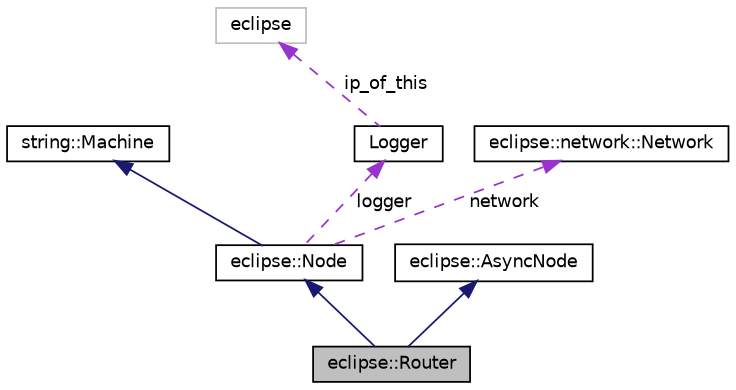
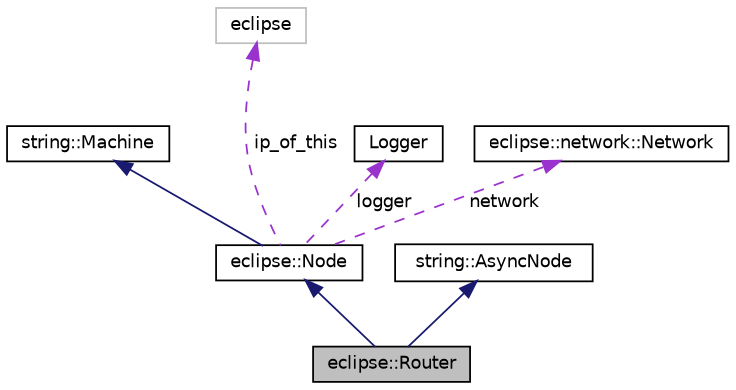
  digraph {
    node [color=black fillcolor=white fontname=Helvetica fontsize=10 shape=record style=filled]
    edge [color=midnightblue dir=back fontname=Helvetica fontsize=10 labelfontname=Helvetica labelfontsize=10 style=solid]
    n1 [fillcolor=grey75 fontcolor=black height=0.2 label="eclipse::Router" width=0.4]
    n2 [height=0.2 label="eclipse::Node" width=0.4]
    n3 [height=0.2 label="string::Machine" width=0.4]
    n4 [color=grey75 height=0.2 label=eclipse width=0.4]
    n5 [height=0.2 label=Logger width=0.4]
    n6 [height=0.2 label="eclipse::network::Network" width=0.4]
-   n7 [height=0.2 label="eclipse::AsyncNode" width=0.4]
+   n7 [height=0.2 label="string::AsyncNode" width=0.4]
    n2 -> n1
    n3 -> n2
-   n4 -> n5 [color=darkorchid3 label=" ip_of_this" style=dashed]
+   n4 -> n2 [color=darkorchid3 label=" ip_of_this" style=dashed]
    n5 -> n2 [color=darkorchid3 label=" logger" style=dashed]
    n6 -> n2 [color=darkorchid3 label=" network" style=dashed]
    n7 -> n1
  }
